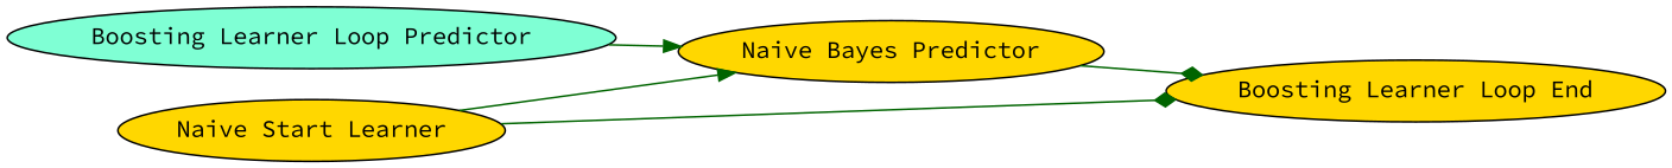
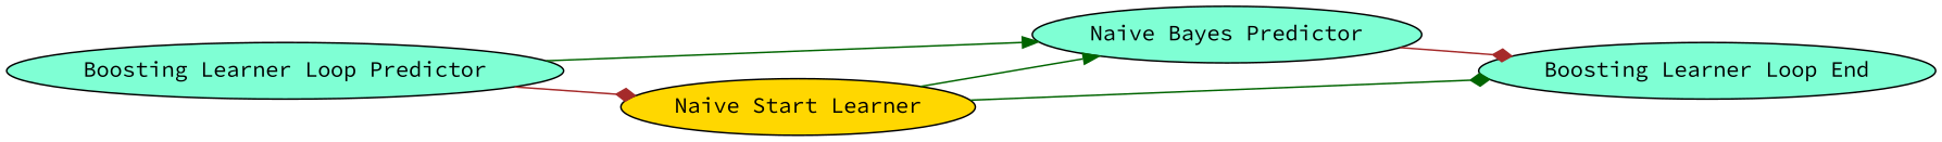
  digraph {
    fontname="Source Code Pro"
    rankdir=LR
    node [fillcolor=aquamarine fontname="Source Code Pro" style=filled]
    edge [arrowhead=diamond color=darkgreen fontname="Source Code Pro"]
    n1 [label="Boosting Learner Loop Predictor"]
-   n2 [fillcolor=gold label="Naive Bayes Predictor"]
+   n2 [label="Naive Bayes Predictor"]
    n3 [fillcolor=gold label="Naive Start Learner"]
-   n4 [fillcolor=gold label="Boosting Learner Loop End"]
+   n4 [label="Boosting Learner Loop End"]
    n1 -> n2 [arrowhead=normal]
-   n2 -> n4
+   n1 -> n3 [color=brown]
+   n2 -> n4 [color=brown]
    n3 -> n2 [arrowhead=normal]
    n3 -> n4
  }
